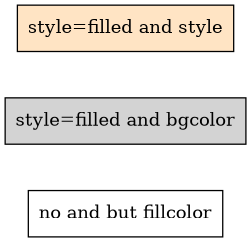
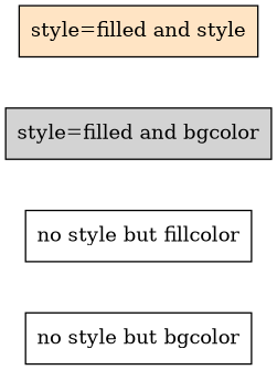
  digraph {
    node [shape=box]
    edge [style=invis]
    n1 [fillcolor=bisque label="style=filled and style" style=filled]
    n2 [bgcolor=red label="style=filled and bgcolor" style=filled]
-   n3 [fillcolor=bisque label="no and but fillcolor"]
+   n3 [fillcolor=bisque label="no style but fillcolor"]
+   n4 [bgcolor=red label="no style but bgcolor"]
    n1 -> n2
    n2 -> n3
+   n3 -> n4
  }
